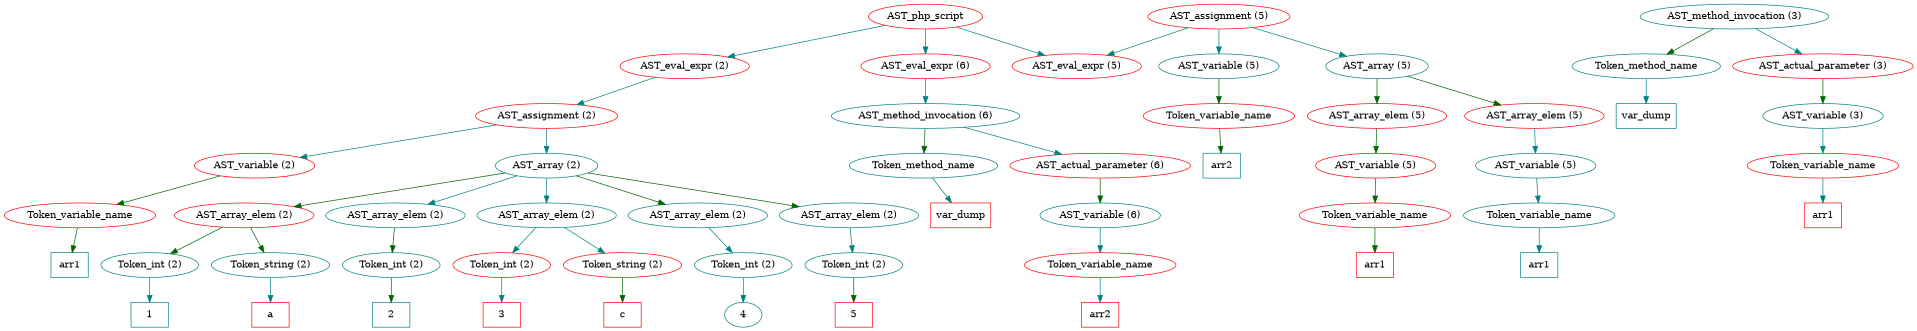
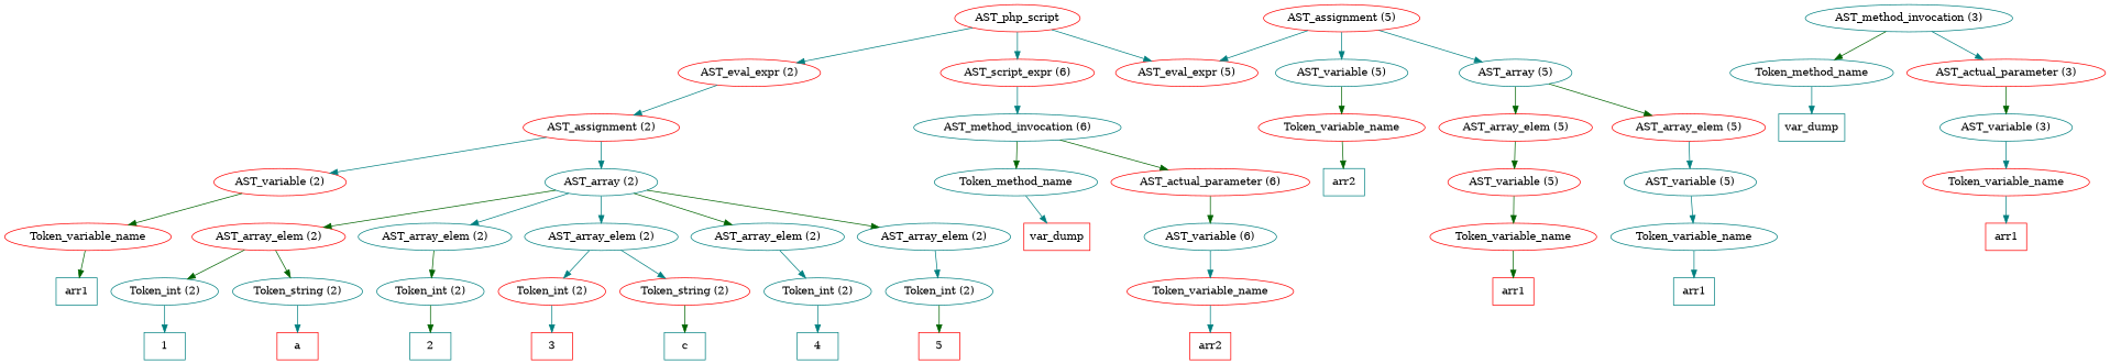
  digraph {
    node [color=teal]
    edge [color=teal]
    n1 [color=red label=AST_php_script]
    n2 [color=red label="AST_eval_expr (2)"]
    n3 [color=red label="AST_eval_expr (5)"]
-   n4 [color=red label="AST_eval_expr (6)"]
+   n4 [color=red label="AST_script_expr (6)"]
    n5 [color=red label="AST_assignment (2)"]
    n6 [label="AST_method_invocation (6)"]
    n7 [color=red label="AST_variable (2)"]
    n8 [label="AST_array (2)"]
    n9 [color=red label=Token_variable_name]
    n10 [color=red label="AST_array_elem (2)"]
    n11 [label="AST_array_elem (2)"]
    n12 [label="AST_array_elem (2)"]
    n13 [label="AST_array_elem (2)"]
    n14 [label="AST_array_elem (2)"]
    n15 [label=arr1 shape=box]
    n16 [label="Token_int (2)"]
    n17 [label="Token_string (2)"]
    n18 [label="Token_int (2)"]
    n19 [color=red label="Token_int (2)"]
    n20 [color=red label="Token_string (2)"]
    n21 [label="Token_int (2)"]
    n22 [label="Token_int (2)"]
    n23 [label=1 shape=box]
    n24 [color=red label=a shape=box]
    n25 [label=2 shape=box]
    n26 [color=red label=3 shape=box]
-   n27 [color=red label=c shape=box]
-   n28 [label=4 shape=ellipse]
+   n27 [label=c shape=box]
+   n28 [label=4 shape=box]
    n29 [color=red label=5 shape=box]
    n30 [label="AST_method_invocation (3)"]
    n31 [label=Token_method_name]
    n32 [color=red label="AST_actual_parameter (3)"]
    n33 [label=var_dump shape=box]
    n34 [label="AST_variable (3)"]
    n35 [color=red label=Token_variable_name]
    n36 [color=red label=arr1 shape=box]
    n37 [color=red label="AST_assignment (5)"]
    n38 [label="AST_variable (5)"]
    n39 [label="AST_array (5)"]
    n40 [color=red label=Token_variable_name]
    n41 [color=red label="AST_array_elem (5)"]
    n42 [color=red label="AST_array_elem (5)"]
    n43 [label=arr2 shape=box]
    n44 [color=red label="AST_variable (5)"]
    n45 [label="AST_variable (5)"]
    n46 [color=red label=Token_variable_name]
    n47 [color=red label=arr1 shape=box]
    n48 [label=Token_variable_name]
    n49 [label=arr1 shape=box]
    n50 [label=Token_method_name]
    n51 [color=red label="AST_actual_parameter (6)"]
    n52 [color=red label=var_dump shape=box]
    n53 [label="AST_variable (6)"]
    n54 [color=red label=Token_variable_name]
    n55 [color=red label=arr2 shape=box]
    n1 -> n2
    n1 -> n3
    n1 -> n4
    n2 -> n5
    n4 -> n6
    n5 -> n7
    n5 -> n8
    n6 -> n50 [color=darkgreen]
-   n6 -> n51
+   n6 -> n51 [color=darkgreen]
    n7 -> n9 [color=darkgreen]
    n8 -> n10 [color=darkgreen]
    n8 -> n11
    n8 -> n12
    n8 -> n13 [color=darkgreen]
    n8 -> n14 [color=darkgreen]
    n9 -> n15 [color=darkgreen]
    n10 -> n16 [color=darkgreen]
    n10 -> n17 [color=darkgreen]
    n11 -> n18 [color=darkgreen]
    n12 -> n19
    n12 -> n20
    n13 -> n21
    n14 -> n22
    n16 -> n23
    n17 -> n24
    n18 -> n25 [color=darkgreen]
    n19 -> n26
    n20 -> n27 [color=darkgreen]
    n21 -> n28
    n22 -> n29 [color=darkgreen]
    n30 -> n31 [color=darkgreen]
    n30 -> n32
    n31 -> n33
    n32 -> n34 [color=darkgreen]
    n34 -> n35
    n35 -> n36
    n37 -> n3
    n37 -> n38
    n37 -> n39
    n38 -> n40 [color=darkgreen]
    n39 -> n41 [color=darkgreen]
    n39 -> n42 [color=darkgreen]
    n40 -> n43 [color=darkgreen]
    n41 -> n44 [color=darkgreen]
    n42 -> n45
    n44 -> n46 [color=darkgreen]
    n45 -> n48
    n46 -> n47 [color=darkgreen]
    n48 -> n49
    n50 -> n52
    n51 -> n53 [color=darkgreen]
    n53 -> n54
    n54 -> n55
  }
